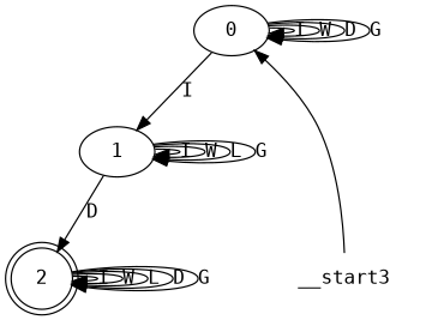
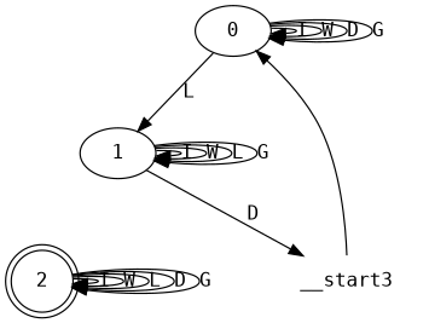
  digraph {
    fontname="DejaVu Sans Mono"
    node [fontname="DejaVu Sans Mono"]
    edge [fontname="DejaVu Sans Mono"]
    n1 [label=0]
    n2 [label=1]
    n3 [label=2 shape=doublecircle]
    n4 [label=__start3 shape=none]
    n1 -> n1 [label=I]
    n1 -> n1 [label=W]
    n1 -> n1 [label=D]
    n1 -> n1 [label=G]
-   n1 -> n2 [label=I]
+   n1 -> n2 [label=L]
    n2 -> n2 [label=I]
    n2 -> n2 [label=W]
    n2 -> n2 [label=L]
    n2 -> n2 [label=G]
-   n2 -> n3 [label=D]
+   n2 -> n4 [label=D]
    n3 -> n3 [label=I]
    n3 -> n3 [label=W]
    n3 -> n3 [label=L]
    n3 -> n3 [label=D]
    n3 -> n3 [label=G]
    n4 -> n1
  }
